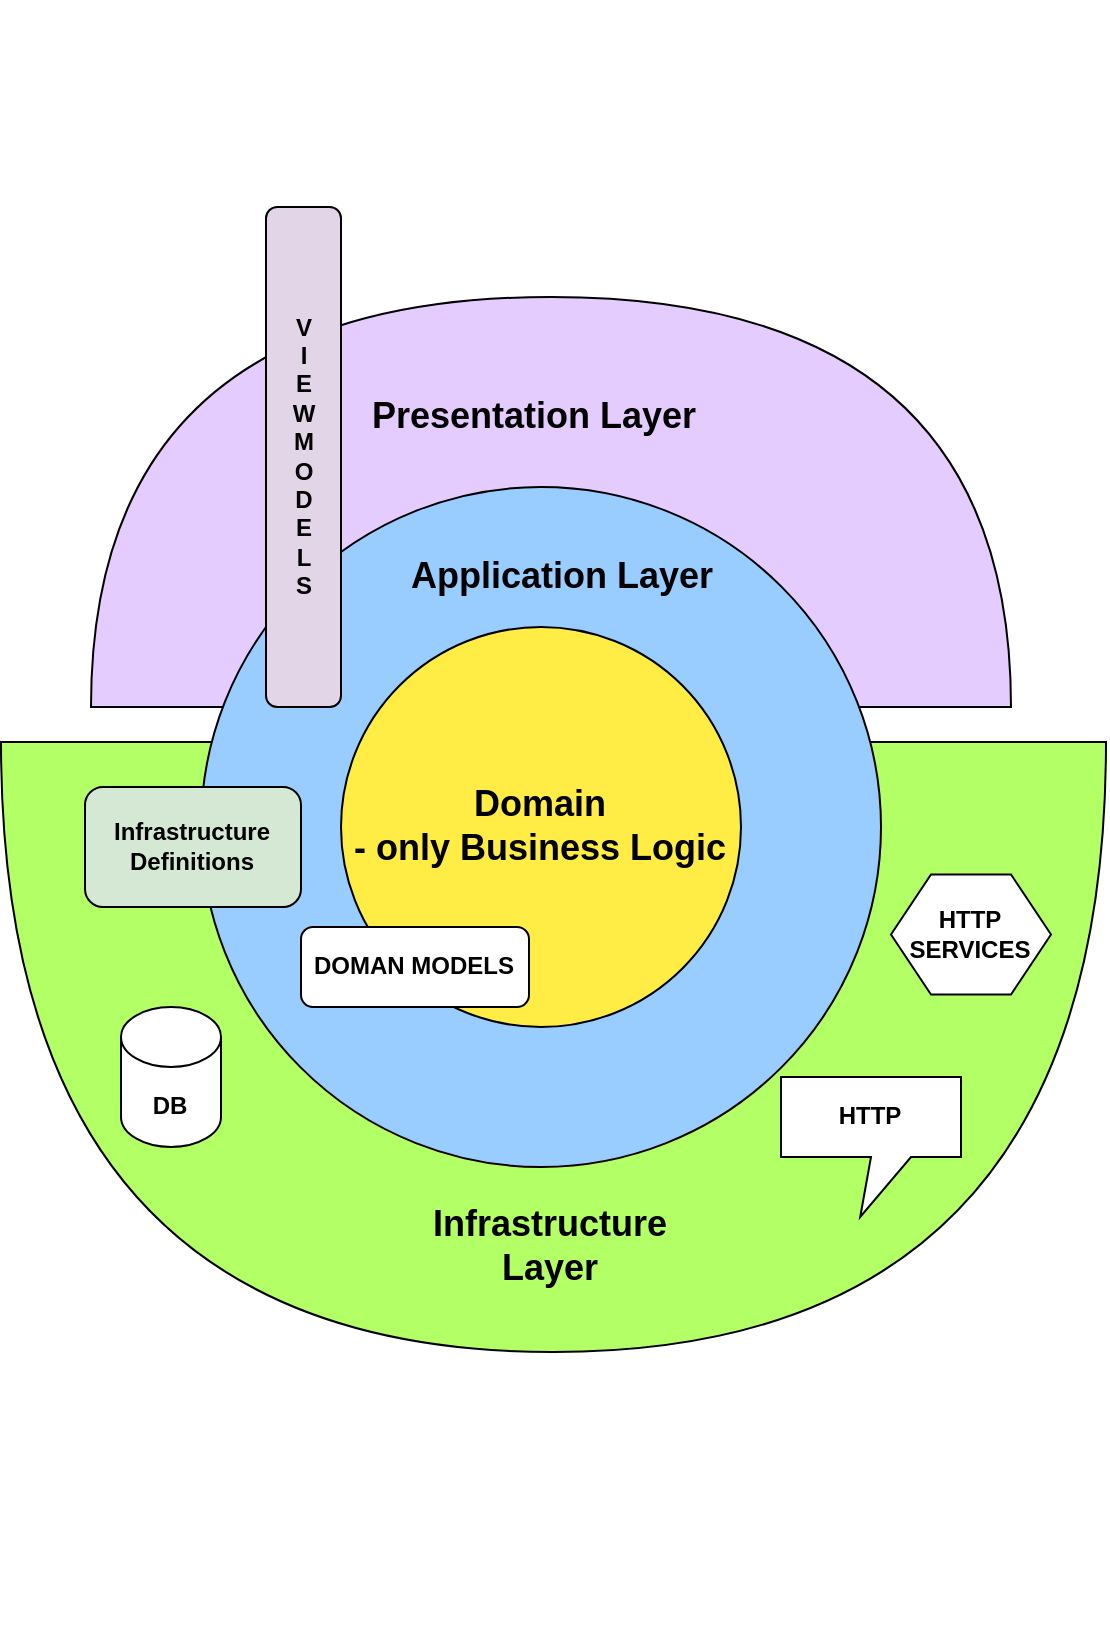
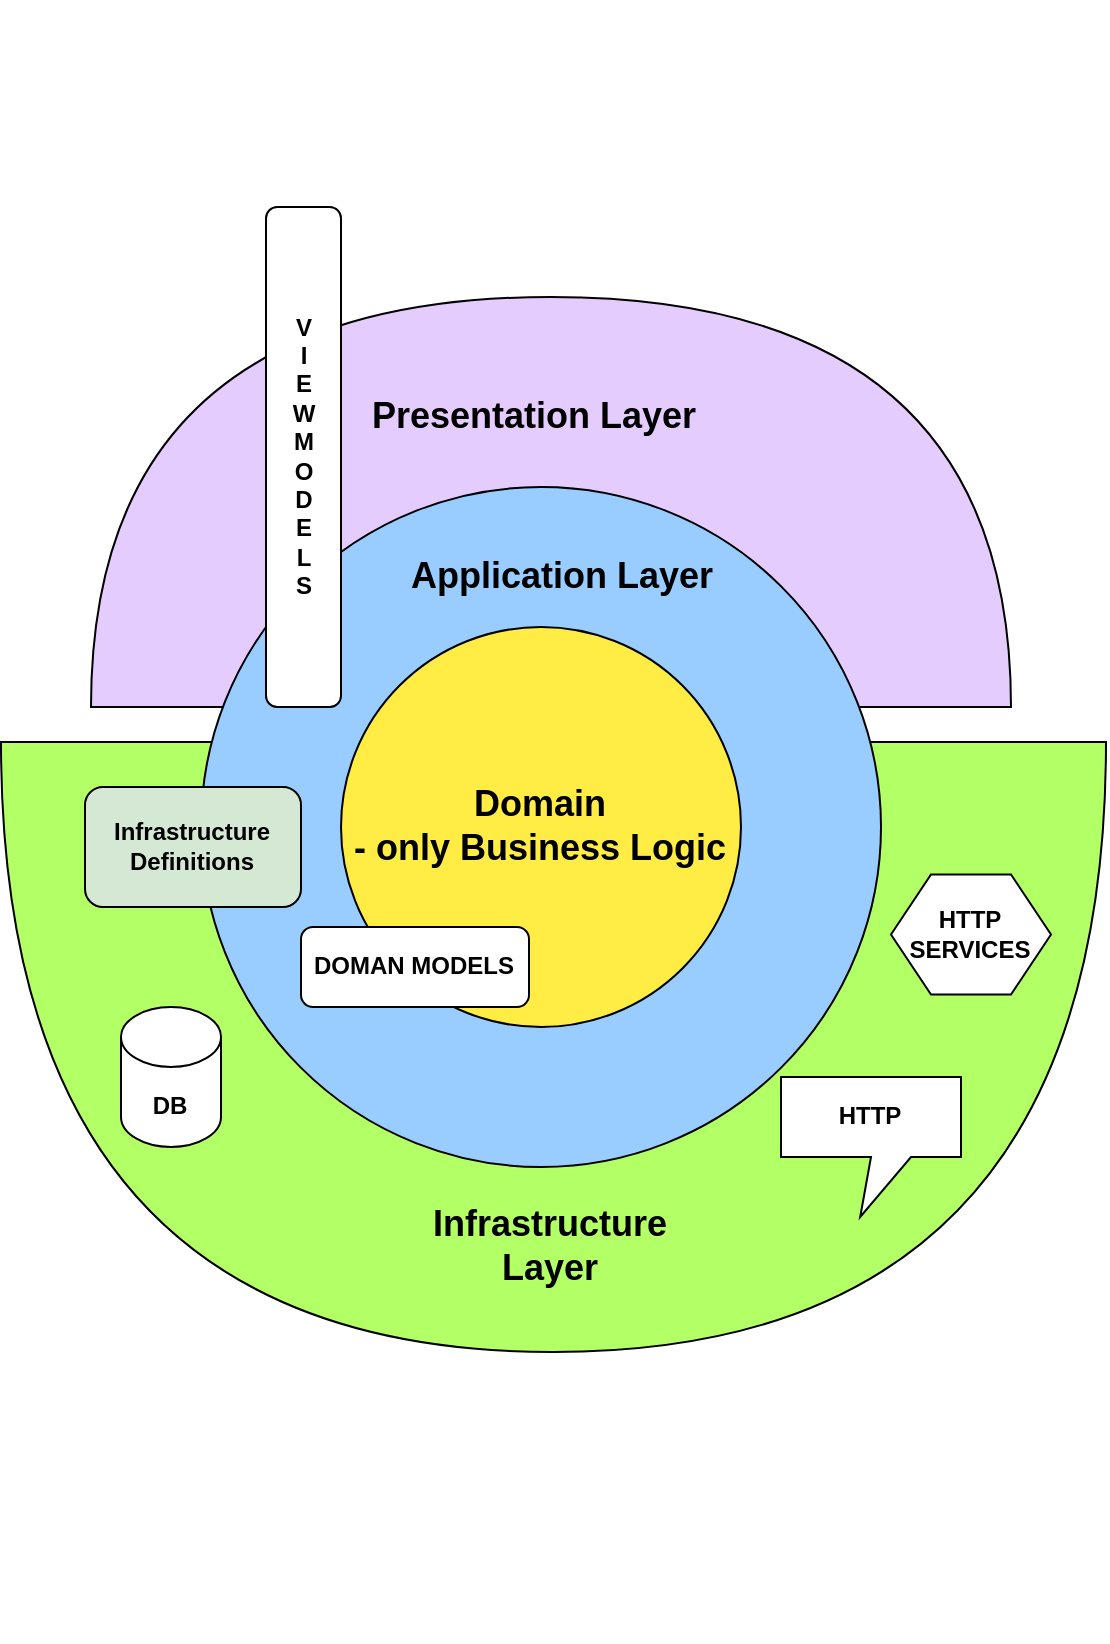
  <mxCell id="0" />
  <mxCell id="1" parent="0" />
  <mxCell id="2" value="" style="shape=or;whiteSpace=wrap;html=1;rotation=-90;fillColor=#E5CCFF;" parent="1" vertex="1"><mxGeometry x="150.5" y="20.5" width="205" height="460" as="geometry" /></mxCell>
  <mxCell id="3" value="" style="shape=or;whiteSpace=wrap;html=1;rotation=90;fillColor=#B3FF66;" parent="1" vertex="1"><mxGeometry x="101.75" y="246.75" width="305" height="552.5" as="geometry" /></mxCell>
  <mxCell id="4" value="A" style="ellipse;whiteSpace=wrap;html=1;aspect=fixed;fillColor=#99CCFF;" parent="1" vertex="1"><mxGeometry x="78" y="243" width="340" height="340" as="geometry" /></mxCell>
  <mxCell id="5" value="&lt;font style=&quot;&quot;&gt;&lt;b style=&quot;&quot;&gt;&lt;font style=&quot;font-size: 18px;&quot;&gt;Domain&lt;/font&gt;&lt;/b&gt;&lt;br&gt;&lt;b style=&quot;&quot;&gt;&lt;font style=&quot;font-size: 18px;&quot;&gt;- only Business Logic&lt;/font&gt;&lt;/b&gt;&lt;/font&gt;" style="ellipse;whiteSpace=wrap;html=1;aspect=fixed;fillColor=#FFEC45;" parent="1" vertex="1"><mxGeometry x="148" y="313" width="200" height="200" as="geometry" /></mxCell>
  <mxCell id="6" value="&lt;font style=&quot;font-size: 18px;&quot;&gt;&lt;b style=&quot;&quot;&gt;Application Layer&lt;/b&gt;&lt;/font&gt;" style="text;html=1;strokeColor=none;fillColor=none;align=center;verticalAlign=middle;whiteSpace=wrap;rounded=0;" parent="1" vertex="1"><mxGeometry x="180" y="273" width="158" height="30" as="geometry" /></mxCell>
  <mxCell id="7" value="&lt;font style=&quot;font-size: 18px;&quot;&gt;&lt;b style=&quot;&quot;&gt;Infrastructure Layer&lt;/b&gt;&lt;/font&gt;" style="text;html=1;strokeColor=none;fillColor=none;align=center;verticalAlign=middle;whiteSpace=wrap;rounded=0;" parent="1" vertex="1"><mxGeometry x="168" y="603" width="170" height="40" as="geometry" /></mxCell>
  <mxCell id="8" value="&lt;font style=&quot;font-size: 18px;&quot;&gt;&lt;b style=&quot;&quot;&gt;Presentation Layer&lt;/b&gt;&lt;/font&gt;" style="text;html=1;strokeColor=none;fillColor=none;align=center;verticalAlign=middle;whiteSpace=wrap;rounded=0;" parent="1" vertex="1"><mxGeometry x="148" y="193" width="194" height="30" as="geometry" /></mxCell>
  <mxCell id="9" value="&lt;b&gt;Infrastructure&lt;/b&gt;&lt;div&gt;&lt;b&gt;Definitions&lt;/b&gt;&lt;/div&gt;" style="rounded=1;whiteSpace=wrap;html=1;fillColor=#d5e8d4;" parent="1" vertex="1"><mxGeometry x="20" y="393" width="108" height="60" as="geometry" /></mxCell>
- <mxCell id="10" value="&lt;span&gt;V&lt;br&gt;&lt;/span&gt;I&lt;br&gt;E&lt;br&gt;W&lt;br&gt;M&lt;br&gt;O&lt;br&gt;D&lt;br&gt;E&lt;br&gt;L&lt;br&gt;S" style="rounded=1;whiteSpace=wrap;html=1;fontStyle=1;fillColor=#e1d5e7;" parent="1" vertex="1"><mxGeometry x="110.5" y="103" width="37.5" height="250" as="geometry" /></mxCell>
+ <mxCell id="10" value="&lt;span&gt;V&lt;br&gt;&lt;/span&gt;I&lt;br&gt;E&lt;br&gt;W&lt;br&gt;M&lt;br&gt;O&lt;br&gt;D&lt;br&gt;E&lt;br&gt;L&lt;br&gt;S" style="rounded=1;whiteSpace=wrap;html=1;fontStyle=1" parent="1" vertex="1"><mxGeometry x="110.5" y="103" width="37.5" height="250" as="geometry" /></mxCell>
  <mxCell id="11" value="&lt;b&gt;&lt;font style=&quot;font-size: 12px;&quot;&gt;DOMAN MODELS&lt;/font&gt;&lt;/b&gt;" style="rounded=1;whiteSpace=wrap;html=1;" parent="1" vertex="1"><mxGeometry x="128" y="463" width="114" height="40" as="geometry" /></mxCell>
  <mxCell id="12" value="" style="shape=cylinder3;whiteSpace=wrap;html=1;boundedLbl=1;backgroundOutline=1;size=15;" parent="1" vertex="1"><mxGeometry x="38" y="503" width="50" height="70" as="geometry" /></mxCell>
  <mxCell id="13" value="" style="shape=callout;whiteSpace=wrap;html=1;perimeter=calloutPerimeter;position2=0.44;" parent="1" vertex="1"><mxGeometry x="368" y="538" width="90" height="70" as="geometry" /></mxCell>
  <mxCell id="14" value="" style="shape=hexagon;perimeter=hexagonPerimeter2;whiteSpace=wrap;html=1;fixedSize=1;" parent="1" vertex="1"><mxGeometry x="423" y="436.75" width="80" height="60" as="geometry" /></mxCell>
  <mxCell id="15" value="&lt;b&gt;DB&lt;/b&gt;" style="text;html=1;strokeColor=none;fillColor=none;align=center;verticalAlign=middle;whiteSpace=wrap;rounded=0;" parent="1" vertex="1"><mxGeometry x="33" y="538" width="60" height="30" as="geometry" /></mxCell>
  <mxCell id="16" value="&lt;b&gt;HTTP&lt;/b&gt;" style="text;html=1;strokeColor=none;fillColor=none;align=center;verticalAlign=middle;whiteSpace=wrap;rounded=0;" parent="1" vertex="1"><mxGeometry x="383" y="543" width="60" height="30" as="geometry" /></mxCell>
  <mxCell id="17" value="&lt;b&gt;HTTP&lt;br&gt;SERVICES&lt;br&gt;&lt;/b&gt;" style="text;html=1;strokeColor=none;fillColor=none;align=center;verticalAlign=middle;whiteSpace=wrap;rounded=0;" parent="1" vertex="1"><mxGeometry x="433" y="453" width="60" height="27.5" as="geometry" /></mxCell>
